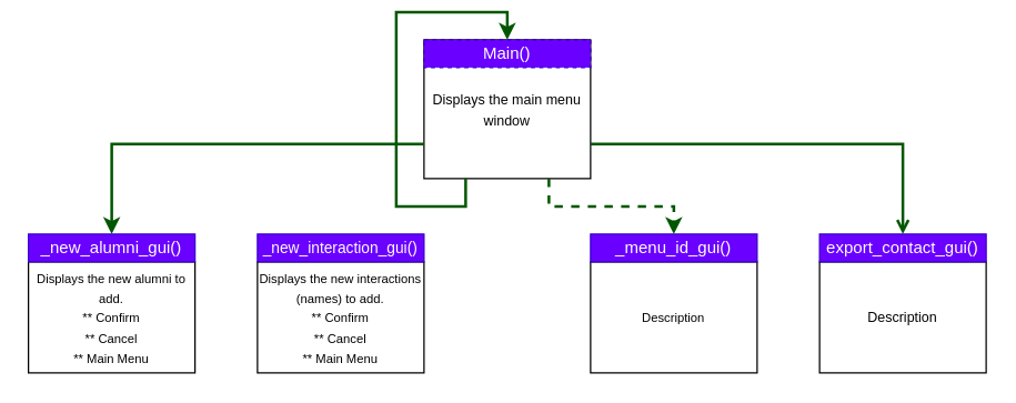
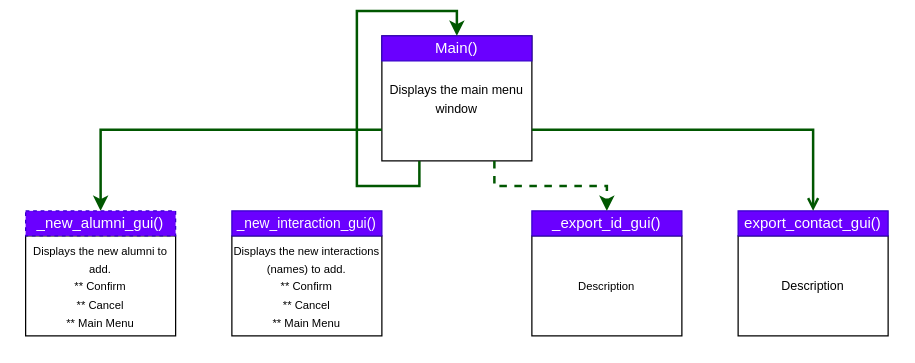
  <mxCell id="0" />
  <mxCell id="1" parent="0" />
  <mxCell id="2" value="" style="group" vertex="1" connectable="0" parent="1"><mxGeometry x="305" y="20" width="120" height="100" as="geometry" /></mxCell>
  <mxCell id="3" value="&lt;font style=&quot;font-size: 10px&quot;&gt;Displays the main menu window&lt;/font&gt;" style="rounded=0;whiteSpace=wrap;html=1;" vertex="1" parent="2"><mxGeometry width="120" height="100" as="geometry" /></mxCell>
- <mxCell id="4" value="Main()" style="rounded=0;whiteSpace=wrap;html=1;fillColor=#6a00ff;strokeColor=#3700CC;fontColor=#ffffff;dashed=1;" vertex="1" parent="2"><mxGeometry width="120" height="20" as="geometry" /></mxCell>
+ <mxCell id="4" value="Main()" style="rounded=0;whiteSpace=wrap;html=1;fillColor=#6a00ff;strokeColor=#3700CC;fontColor=#ffffff;" vertex="1" parent="2"><mxGeometry width="120" height="20" as="geometry" /></mxCell>
  <mxCell id="5" style="edgeStyle=orthogonalEdgeStyle;rounded=0;orthogonalLoop=1;jettySize=auto;html=1;exitX=0;exitY=0.75;exitDx=0;exitDy=0;entryX=0.5;entryY=0;entryDx=0;entryDy=0;fillColor=#008a00;strokeColor=#005700;strokeWidth=2;" edge="1" parent="1" source="3" target="9"><mxGeometry relative="1" as="geometry" /></mxCell>
  <mxCell id="6" value="" style="group" vertex="1" connectable="0" parent="1"><mxGeometry x="20" y="160" width="120" height="100" as="geometry" /></mxCell>
  <mxCell id="7" value="" style="group" vertex="1" connectable="0" parent="6"><mxGeometry y="20" width="120" height="80" as="geometry" /></mxCell>
  <mxCell id="8" value="&lt;font style=&quot;font-size: 9px&quot;&gt;Displays the new alumni to add.&lt;br&gt;** Confirm&lt;br&gt;** Cancel&lt;br&gt;** Main Menu&lt;br&gt;&lt;/font&gt;" style="rounded=0;whiteSpace=wrap;html=1;" vertex="1" parent="7"><mxGeometry width="120" height="80" as="geometry" /></mxCell>
- <mxCell id="9" value="_new_alumni_gui()" style="rounded=0;whiteSpace=wrap;html=1;fillColor=#6a00ff;strokeColor=#3700CC;fontColor=#ffffff;" vertex="1" parent="6"><mxGeometry width="120" height="20" as="geometry" /></mxCell>
+ <mxCell id="9" value="_new_alumni_gui()" style="rounded=0;whiteSpace=wrap;html=1;fillColor=#6a00ff;strokeColor=#3700CC;fontColor=#ffffff;dashed=1;" vertex="1" parent="6"><mxGeometry width="120" height="20" as="geometry" /></mxCell>
  <mxCell id="10" value="" style="group" vertex="1" connectable="0" parent="1"><mxGeometry x="185" y="160" width="120" height="100" as="geometry" /></mxCell>
  <mxCell id="11" value="" style="group" vertex="1" connectable="0" parent="10"><mxGeometry y="20" width="120" height="80" as="geometry" /></mxCell>
  <mxCell id="12" value="&lt;font style=&quot;font-size: 9px&quot;&gt;Displays the new interactions (names) to add.&lt;br&gt;** Confirm&lt;br&gt;** Cancel&lt;br&gt;** Main Menu&lt;br&gt;&lt;/font&gt;" style="rounded=0;whiteSpace=wrap;html=1;" vertex="1" parent="11"><mxGeometry width="120" height="80" as="geometry" /></mxCell>
  <mxCell id="13" value="&lt;span style=&quot;font-size: 11px&quot;&gt;_new_interaction_gui()&lt;/span&gt;" style="rounded=0;whiteSpace=wrap;html=1;fillColor=#6a00ff;strokeColor=#3700CC;fontColor=#ffffff;" vertex="1" parent="10"><mxGeometry width="120" height="20" as="geometry" /></mxCell>
  <mxCell id="14" style="edgeStyle=orthogonalEdgeStyle;rounded=0;orthogonalLoop=1;jettySize=auto;html=1;exitX=0.25;exitY=1;exitDx=0;exitDy=0;strokeColor=#005700;strokeWidth=2;" edge="1" parent="1" source="3" target="4"><mxGeometry relative="1" as="geometry" /></mxCell>
  <mxCell id="15" value="" style="group" vertex="1" connectable="0" parent="1"><mxGeometry x="425" y="160" width="120" height="100" as="geometry" /></mxCell>
  <mxCell id="16" value="" style="group" vertex="1" connectable="0" parent="15"><mxGeometry y="20" width="120" height="80" as="geometry" /></mxCell>
  <mxCell id="17" value="&lt;font&gt;&lt;font style=&quot;font-size: 9px&quot;&gt;Description&lt;/font&gt;&lt;br&gt;&lt;/font&gt;" style="rounded=0;whiteSpace=wrap;html=1;" vertex="1" parent="16"><mxGeometry width="120" height="80" as="geometry" /></mxCell>
- <mxCell id="18" value="_menu_id_gui()" style="rounded=0;whiteSpace=wrap;html=1;fillColor=#6a00ff;strokeColor=#3700CC;fontColor=#ffffff;" vertex="1" parent="15"><mxGeometry width="120" height="20" as="geometry" /></mxCell>
+ <mxCell id="18" value="_export_id_gui()" style="rounded=0;whiteSpace=wrap;html=1;fillColor=#6a00ff;strokeColor=#3700CC;fontColor=#ffffff;" vertex="1" parent="15"><mxGeometry width="120" height="20" as="geometry" /></mxCell>
  <mxCell id="19" value="" style="group" vertex="1" connectable="0" parent="1"><mxGeometry x="590" y="160" width="120" height="100" as="geometry" /></mxCell>
  <mxCell id="20" value="" style="group" vertex="1" connectable="0" parent="19"><mxGeometry y="20" width="120" height="80" as="geometry" /></mxCell>
  <mxCell id="21" value="&lt;font style=&quot;font-size: 10px&quot;&gt;Description&lt;br&gt;&lt;/font&gt;" style="rounded=0;whiteSpace=wrap;html=1;" vertex="1" parent="20"><mxGeometry width="120" height="80" as="geometry" /></mxCell>
  <mxCell id="22" value="export_contact_gui()" style="rounded=0;whiteSpace=wrap;html=1;fillColor=#6a00ff;strokeColor=#3700CC;fontColor=#ffffff;" vertex="1" parent="19"><mxGeometry width="120" height="20" as="geometry" /></mxCell>
  <mxCell id="23" style="edgeStyle=orthogonalEdgeStyle;rounded=0;orthogonalLoop=1;jettySize=auto;html=1;exitX=0.75;exitY=1;exitDx=0;exitDy=0;entryX=0.5;entryY=0;entryDx=0;entryDy=0;strokeColor=#005700;strokeWidth=2;dashed=1;" edge="1" parent="1" source="3" target="18"><mxGeometry relative="1" as="geometry" /></mxCell>
  <mxCell id="24" style="edgeStyle=orthogonalEdgeStyle;rounded=0;orthogonalLoop=1;jettySize=auto;html=1;exitX=1;exitY=0.75;exitDx=0;exitDy=0;entryX=0.5;entryY=0;entryDx=0;entryDy=0;strokeColor=#005700;strokeWidth=2;endArrow=open;" edge="1" parent="1" source="3" target="22"><mxGeometry relative="1" as="geometry" /></mxCell>
